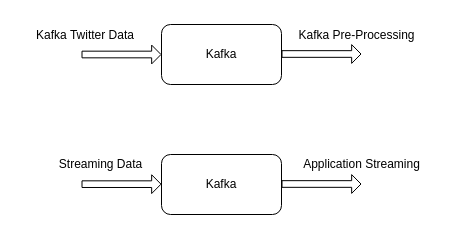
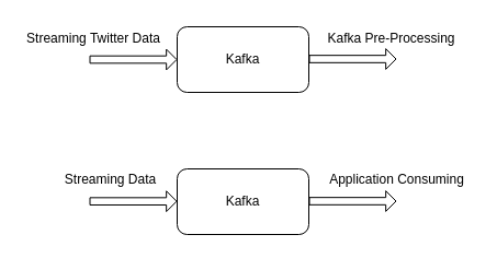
  <mxCell id="0" />
  <mxCell id="1" parent="0" />
  <mxCell id="2" value="Kafka" style="rounded=1;whiteSpace=wrap;html=1;" vertex="1" parent="1"><mxGeometry x="161" y="24" width="120" height="60" as="geometry" /></mxCell>
  <mxCell id="3" value="" style="shape=flexArrow;endArrow=classic;html=1;rounded=0;entryX=0;entryY=0.5;entryDx=0;entryDy=0;endWidth=11.111;endSize=2.777;width=6.667;" edge="1" parent="1" target="2"><mxGeometry width="50" height="50" relative="1" as="geometry"><mxPoint x="81" y="54" as="sourcePoint" /><mxPoint x="81" y="34" as="targetPoint" /></mxGeometry></mxCell>
  <mxCell id="4" value="" style="shape=flexArrow;endArrow=classic;html=1;rounded=0;entryX=0;entryY=0.5;entryDx=0;entryDy=0;endWidth=11.111;endSize=2.777;width=6.667;" edge="1" parent="1"><mxGeometry width="50" height="50" relative="1" as="geometry"><mxPoint x="281" y="53.5" as="sourcePoint" /><mxPoint x="361" y="53.5" as="targetPoint" /></mxGeometry></mxCell>
- <mxCell id="5" value="Kafka Twitter Data" style="text;html=1;strokeColor=none;fillColor=none;align=center;verticalAlign=middle;whiteSpace=wrap;rounded=0;" vertex="1" parent="1"><mxGeometry x="20" y="20" width="130" height="30" as="geometry" /></mxCell>
+ <mxCell id="5" value="Streaming Twitter Data" style="text;html=1;strokeColor=none;fillColor=none;align=center;verticalAlign=middle;whiteSpace=wrap;rounded=0;" vertex="1" parent="1"><mxGeometry x="20" y="20" width="130" height="30" as="geometry" /></mxCell>
  <mxCell id="6" value="Kafka Pre-Processing" style="text;html=1;align=center;verticalAlign=middle;resizable=0;points=[];autosize=1;strokeColor=none;fillColor=none;" vertex="1" parent="1"><mxGeometry x="291" y="25" width="130" height="20" as="geometry" /></mxCell>
  <mxCell id="7" value="Kafka" style="rounded=1;whiteSpace=wrap;html=1;" vertex="1" parent="1"><mxGeometry x="161" y="154" width="120" height="60" as="geometry" /></mxCell>
  <mxCell id="8" value="" style="shape=flexArrow;endArrow=classic;html=1;rounded=0;entryX=0;entryY=0.5;entryDx=0;entryDy=0;endWidth=11.111;endSize=2.777;width=6.667;" edge="1" parent="1"><mxGeometry width="50" height="50" relative="1" as="geometry"><mxPoint x="81" y="183.66" as="sourcePoint" /><mxPoint x="161" y="183.66" as="targetPoint" /></mxGeometry></mxCell>
  <mxCell id="9" value="Streaming Data" style="text;html=1;align=center;verticalAlign=middle;resizable=0;points=[];autosize=1;strokeColor=none;fillColor=none;" vertex="1" parent="1"><mxGeometry x="50" y="154" width="100" height="20" as="geometry" /></mxCell>
  <mxCell id="10" value="" style="shape=flexArrow;endArrow=classic;html=1;rounded=0;entryX=0;entryY=0.5;entryDx=0;entryDy=0;endWidth=11.111;endSize=2.777;width=6.667;" edge="1" parent="1"><mxGeometry width="50" height="50" relative="1" as="geometry"><mxPoint x="281" y="183.5" as="sourcePoint" /><mxPoint x="361" y="183.5" as="targetPoint" /></mxGeometry></mxCell>
- <mxCell id="11" value="Application Streaming" style="text;html=1;align=center;verticalAlign=middle;resizable=0;points=[];autosize=1;strokeColor=none;fillColor=none;" vertex="1" parent="1"><mxGeometry x="291" y="154" width="140" height="20" as="geometry" /></mxCell>
+ <mxCell id="11" value="Application Consuming" style="text;html=1;align=center;verticalAlign=middle;resizable=0;points=[];autosize=1;strokeColor=none;fillColor=none;" vertex="1" parent="1"><mxGeometry x="291" y="154" width="140" height="20" as="geometry" /></mxCell>
